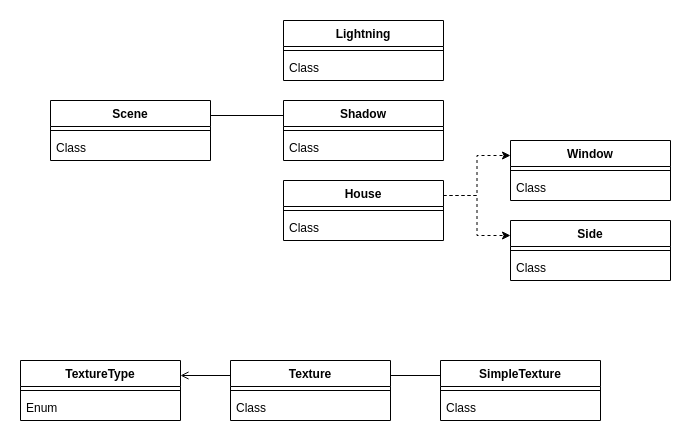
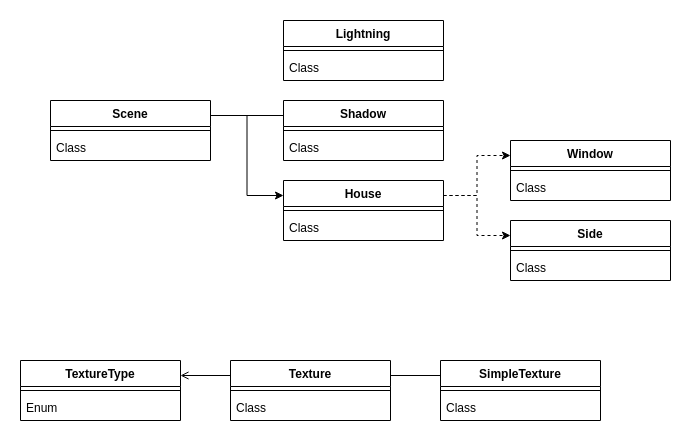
  <mxCell id="0" />
  <mxCell id="1" parent="0" />
  <mxCell id="2" value="TextureType" style="swimlane;fontStyle=1;align=center;verticalAlign=top;childLayout=stackLayout;horizontal=1;startSize=26;horizontalStack=0;resizeParent=1;resizeParentMax=0;resizeLast=0;collapsible=1;marginBottom=0;" vertex="1" parent="1"><mxGeometry x="20" y="360" width="160" height="60" as="geometry" /></mxCell>
  <mxCell id="3" value="" style="line;strokeWidth=1;fillColor=none;align=left;verticalAlign=middle;spacingTop=-1;spacingLeft=3;spacingRight=3;rotatable=0;labelPosition=right;points=[];portConstraint=eastwest;" vertex="1" parent="2"><mxGeometry y="26" width="160" height="8" as="geometry" /></mxCell>
  <mxCell id="4" value="Enum" style="text;strokeColor=none;fillColor=none;align=left;verticalAlign=top;spacingLeft=4;spacingRight=4;overflow=hidden;rotatable=0;points=[[0,0.5],[1,0.5]];portConstraint=eastwest;" vertex="1" parent="2"><mxGeometry y="34" width="160" height="26" as="geometry" /></mxCell>
  <mxCell id="5" style="edgeStyle=orthogonalEdgeStyle;rounded=0;orthogonalLoop=1;jettySize=auto;html=1;exitX=0;exitY=0.25;exitDx=0;exitDy=0;entryX=1;entryY=0.25;entryDx=0;entryDy=0;endArrow=open;" edge="1" parent="1" source="6" target="2"><mxGeometry relative="1" as="geometry" /></mxCell>
  <mxCell id="6" value="Texture" style="swimlane;fontStyle=1;align=center;verticalAlign=top;childLayout=stackLayout;horizontal=1;startSize=26;horizontalStack=0;resizeParent=1;resizeParentMax=0;resizeLast=0;collapsible=1;marginBottom=0;" vertex="1" parent="1"><mxGeometry x="230" y="360" width="160" height="60" as="geometry" /></mxCell>
  <mxCell id="7" value="" style="line;strokeWidth=1;fillColor=none;align=left;verticalAlign=middle;spacingTop=-1;spacingLeft=3;spacingRight=3;rotatable=0;labelPosition=right;points=[];portConstraint=eastwest;" vertex="1" parent="6"><mxGeometry y="26" width="160" height="8" as="geometry" /></mxCell>
  <mxCell id="8" value="Class" style="text;strokeColor=none;fillColor=none;align=left;verticalAlign=top;spacingLeft=4;spacingRight=4;overflow=hidden;rotatable=0;points=[[0,0.5],[1,0.5]];portConstraint=eastwest;" vertex="1" parent="6"><mxGeometry y="34" width="160" height="26" as="geometry" /></mxCell>
  <mxCell id="9" style="edgeStyle=orthogonalEdgeStyle;rounded=0;orthogonalLoop=1;jettySize=auto;html=1;exitX=0;exitY=0.25;exitDx=0;exitDy=0;entryX=1;entryY=0.25;entryDx=0;entryDy=0;endArrow=none;" edge="1" parent="1" source="10" target="6"><mxGeometry relative="1" as="geometry" /></mxCell>
  <mxCell id="10" value="SimpleTexture" style="swimlane;fontStyle=1;align=center;verticalAlign=top;childLayout=stackLayout;horizontal=1;startSize=26;horizontalStack=0;resizeParent=1;resizeParentMax=0;resizeLast=0;collapsible=1;marginBottom=0;" vertex="1" parent="1"><mxGeometry x="440" y="360" width="160" height="60" as="geometry" /></mxCell>
  <mxCell id="11" value="" style="line;strokeWidth=1;fillColor=none;align=left;verticalAlign=middle;spacingTop=-1;spacingLeft=3;spacingRight=3;rotatable=0;labelPosition=right;points=[];portConstraint=eastwest;" vertex="1" parent="10"><mxGeometry y="26" width="160" height="8" as="geometry" /></mxCell>
  <mxCell id="12" value="Class" style="text;strokeColor=none;fillColor=none;align=left;verticalAlign=top;spacingLeft=4;spacingRight=4;overflow=hidden;rotatable=0;points=[[0,0.5],[1,0.5]];portConstraint=eastwest;" vertex="1" parent="10"><mxGeometry y="34" width="160" height="26" as="geometry" /></mxCell>
  <mxCell id="13" style="edgeStyle=orthogonalEdgeStyle;rounded=0;orthogonalLoop=1;jettySize=auto;html=1;exitX=1;exitY=0.25;exitDx=0;exitDy=0;entryX=0;entryY=0.25;entryDx=0;entryDy=0;endArrow=none;" edge="1" parent="1" source="15" target="29"><mxGeometry relative="1" as="geometry" /></mxCell>
+ <mxCell id="14" style="edgeStyle=orthogonalEdgeStyle;rounded=0;orthogonalLoop=1;jettySize=auto;html=1;exitX=1;exitY=0.25;exitDx=0;exitDy=0;entryX=0;entryY=0.25;entryDx=0;entryDy=0;" edge="1" parent="1" source="15" target="23"><mxGeometry relative="1" as="geometry" /></mxCell>
  <mxCell id="15" value="Scene" style="swimlane;fontStyle=1;align=center;verticalAlign=top;childLayout=stackLayout;horizontal=1;startSize=26;horizontalStack=0;resizeParent=1;resizeParentMax=0;resizeLast=0;collapsible=1;marginBottom=0;" vertex="1" parent="1"><mxGeometry x="50" y="100" width="160" height="60" as="geometry" /></mxCell>
  <mxCell id="16" value="" style="line;strokeWidth=1;fillColor=none;align=left;verticalAlign=middle;spacingTop=-1;spacingLeft=3;spacingRight=3;rotatable=0;labelPosition=right;points=[];portConstraint=eastwest;" vertex="1" parent="15"><mxGeometry y="26" width="160" height="8" as="geometry" /></mxCell>
  <mxCell id="17" value="Class" style="text;strokeColor=none;fillColor=none;align=left;verticalAlign=top;spacingLeft=4;spacingRight=4;overflow=hidden;rotatable=0;points=[[0,0.5],[1,0.5]];portConstraint=eastwest;" vertex="1" parent="15"><mxGeometry y="34" width="160" height="26" as="geometry" /></mxCell>
  <mxCell id="18" value="Window&#10;" style="swimlane;fontStyle=1;align=center;verticalAlign=top;childLayout=stackLayout;horizontal=1;startSize=26;horizontalStack=0;resizeParent=1;resizeParentMax=0;resizeLast=0;collapsible=1;marginBottom=0;" vertex="1" parent="1"><mxGeometry x="510" y="140" width="160" height="60" as="geometry" /></mxCell>
  <mxCell id="19" value="" style="line;strokeWidth=1;fillColor=none;align=left;verticalAlign=middle;spacingTop=-1;spacingLeft=3;spacingRight=3;rotatable=0;labelPosition=right;points=[];portConstraint=eastwest;" vertex="1" parent="18"><mxGeometry y="26" width="160" height="8" as="geometry" /></mxCell>
  <mxCell id="20" value="Class" style="text;strokeColor=none;fillColor=none;align=left;verticalAlign=top;spacingLeft=4;spacingRight=4;overflow=hidden;rotatable=0;points=[[0,0.5],[1,0.5]];portConstraint=eastwest;" vertex="1" parent="18"><mxGeometry y="34" width="160" height="26" as="geometry" /></mxCell>
  <mxCell id="21" style="edgeStyle=orthogonalEdgeStyle;rounded=0;orthogonalLoop=1;jettySize=auto;html=1;exitX=1;exitY=0.25;exitDx=0;exitDy=0;entryX=0;entryY=0.25;entryDx=0;entryDy=0;dashed=1;" edge="1" parent="1" source="23" target="18"><mxGeometry relative="1" as="geometry" /></mxCell>
  <mxCell id="22" style="edgeStyle=orthogonalEdgeStyle;rounded=0;orthogonalLoop=1;jettySize=auto;html=1;exitX=1;exitY=0.25;exitDx=0;exitDy=0;entryX=0;entryY=0.25;entryDx=0;entryDy=0;dashed=1;" edge="1" parent="1" source="23" target="32"><mxGeometry relative="1" as="geometry" /></mxCell>
  <mxCell id="23" value="House" style="swimlane;fontStyle=1;align=center;verticalAlign=top;childLayout=stackLayout;horizontal=1;startSize=26;horizontalStack=0;resizeParent=1;resizeParentMax=0;resizeLast=0;collapsible=1;marginBottom=0;" vertex="1" parent="1"><mxGeometry x="283" y="180" width="160" height="60" as="geometry" /></mxCell>
  <mxCell id="24" value="" style="line;strokeWidth=1;fillColor=none;align=left;verticalAlign=middle;spacingTop=-1;spacingLeft=3;spacingRight=3;rotatable=0;labelPosition=right;points=[];portConstraint=eastwest;" vertex="1" parent="23"><mxGeometry y="26" width="160" height="8" as="geometry" /></mxCell>
  <mxCell id="25" value="Class" style="text;strokeColor=none;fillColor=none;align=left;verticalAlign=top;spacingLeft=4;spacingRight=4;overflow=hidden;rotatable=0;points=[[0,0.5],[1,0.5]];portConstraint=eastwest;" vertex="1" parent="23"><mxGeometry y="34" width="160" height="26" as="geometry" /></mxCell>
  <mxCell id="26" value="Lightning" style="swimlane;fontStyle=1;align=center;verticalAlign=top;childLayout=stackLayout;horizontal=1;startSize=26;horizontalStack=0;resizeParent=1;resizeParentMax=0;resizeLast=0;collapsible=1;marginBottom=0;" vertex="1" parent="1"><mxGeometry x="283" y="20" width="160" height="60" as="geometry" /></mxCell>
  <mxCell id="27" value="" style="line;strokeWidth=1;fillColor=none;align=left;verticalAlign=middle;spacingTop=-1;spacingLeft=3;spacingRight=3;rotatable=0;labelPosition=right;points=[];portConstraint=eastwest;" vertex="1" parent="26"><mxGeometry y="26" width="160" height="8" as="geometry" /></mxCell>
  <mxCell id="28" value="Class" style="text;strokeColor=none;fillColor=none;align=left;verticalAlign=top;spacingLeft=4;spacingRight=4;overflow=hidden;rotatable=0;points=[[0,0.5],[1,0.5]];portConstraint=eastwest;" vertex="1" parent="26"><mxGeometry y="34" width="160" height="26" as="geometry" /></mxCell>
  <mxCell id="29" value="Shadow" style="swimlane;fontStyle=1;align=center;verticalAlign=top;childLayout=stackLayout;horizontal=1;startSize=26;horizontalStack=0;resizeParent=1;resizeParentMax=0;resizeLast=0;collapsible=1;marginBottom=0;" vertex="1" parent="1"><mxGeometry x="283" y="100" width="160" height="60" as="geometry" /></mxCell>
  <mxCell id="30" value="" style="line;strokeWidth=1;fillColor=none;align=left;verticalAlign=middle;spacingTop=-1;spacingLeft=3;spacingRight=3;rotatable=0;labelPosition=right;points=[];portConstraint=eastwest;" vertex="1" parent="29"><mxGeometry y="26" width="160" height="8" as="geometry" /></mxCell>
  <mxCell id="31" value="Class" style="text;strokeColor=none;fillColor=none;align=left;verticalAlign=top;spacingLeft=4;spacingRight=4;overflow=hidden;rotatable=0;points=[[0,0.5],[1,0.5]];portConstraint=eastwest;" vertex="1" parent="29"><mxGeometry y="34" width="160" height="26" as="geometry" /></mxCell>
  <mxCell id="32" value="Side" style="swimlane;fontStyle=1;align=center;verticalAlign=top;childLayout=stackLayout;horizontal=1;startSize=26;horizontalStack=0;resizeParent=1;resizeParentMax=0;resizeLast=0;collapsible=1;marginBottom=0;" vertex="1" parent="1"><mxGeometry x="510" y="220" width="160" height="60" as="geometry" /></mxCell>
  <mxCell id="33" value="" style="line;strokeWidth=1;fillColor=none;align=left;verticalAlign=middle;spacingTop=-1;spacingLeft=3;spacingRight=3;rotatable=0;labelPosition=right;points=[];portConstraint=eastwest;" vertex="1" parent="32"><mxGeometry y="26" width="160" height="8" as="geometry" /></mxCell>
  <mxCell id="34" value="Class" style="text;strokeColor=none;fillColor=none;align=left;verticalAlign=top;spacingLeft=4;spacingRight=4;overflow=hidden;rotatable=0;points=[[0,0.5],[1,0.5]];portConstraint=eastwest;" vertex="1" parent="32"><mxGeometry y="34" width="160" height="26" as="geometry" /></mxCell>
